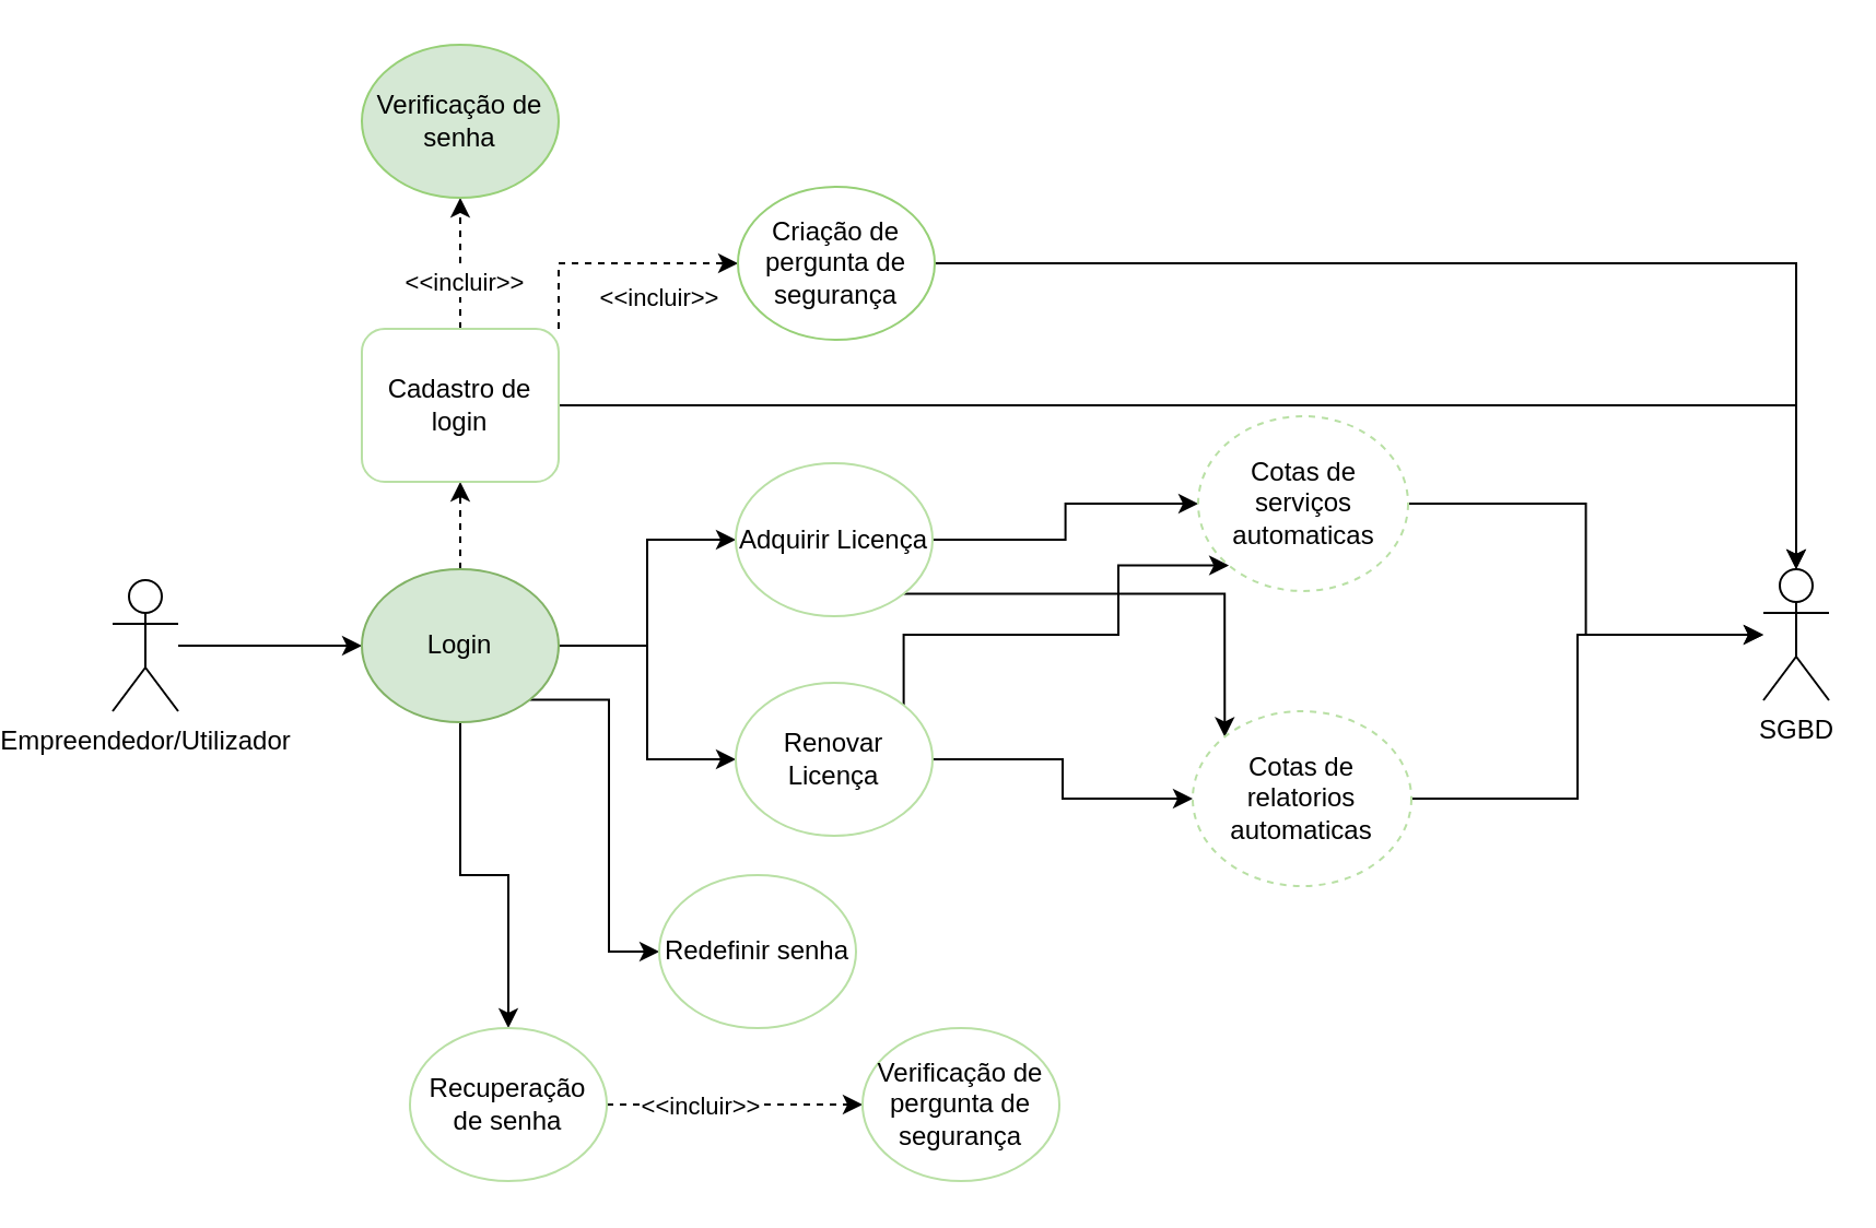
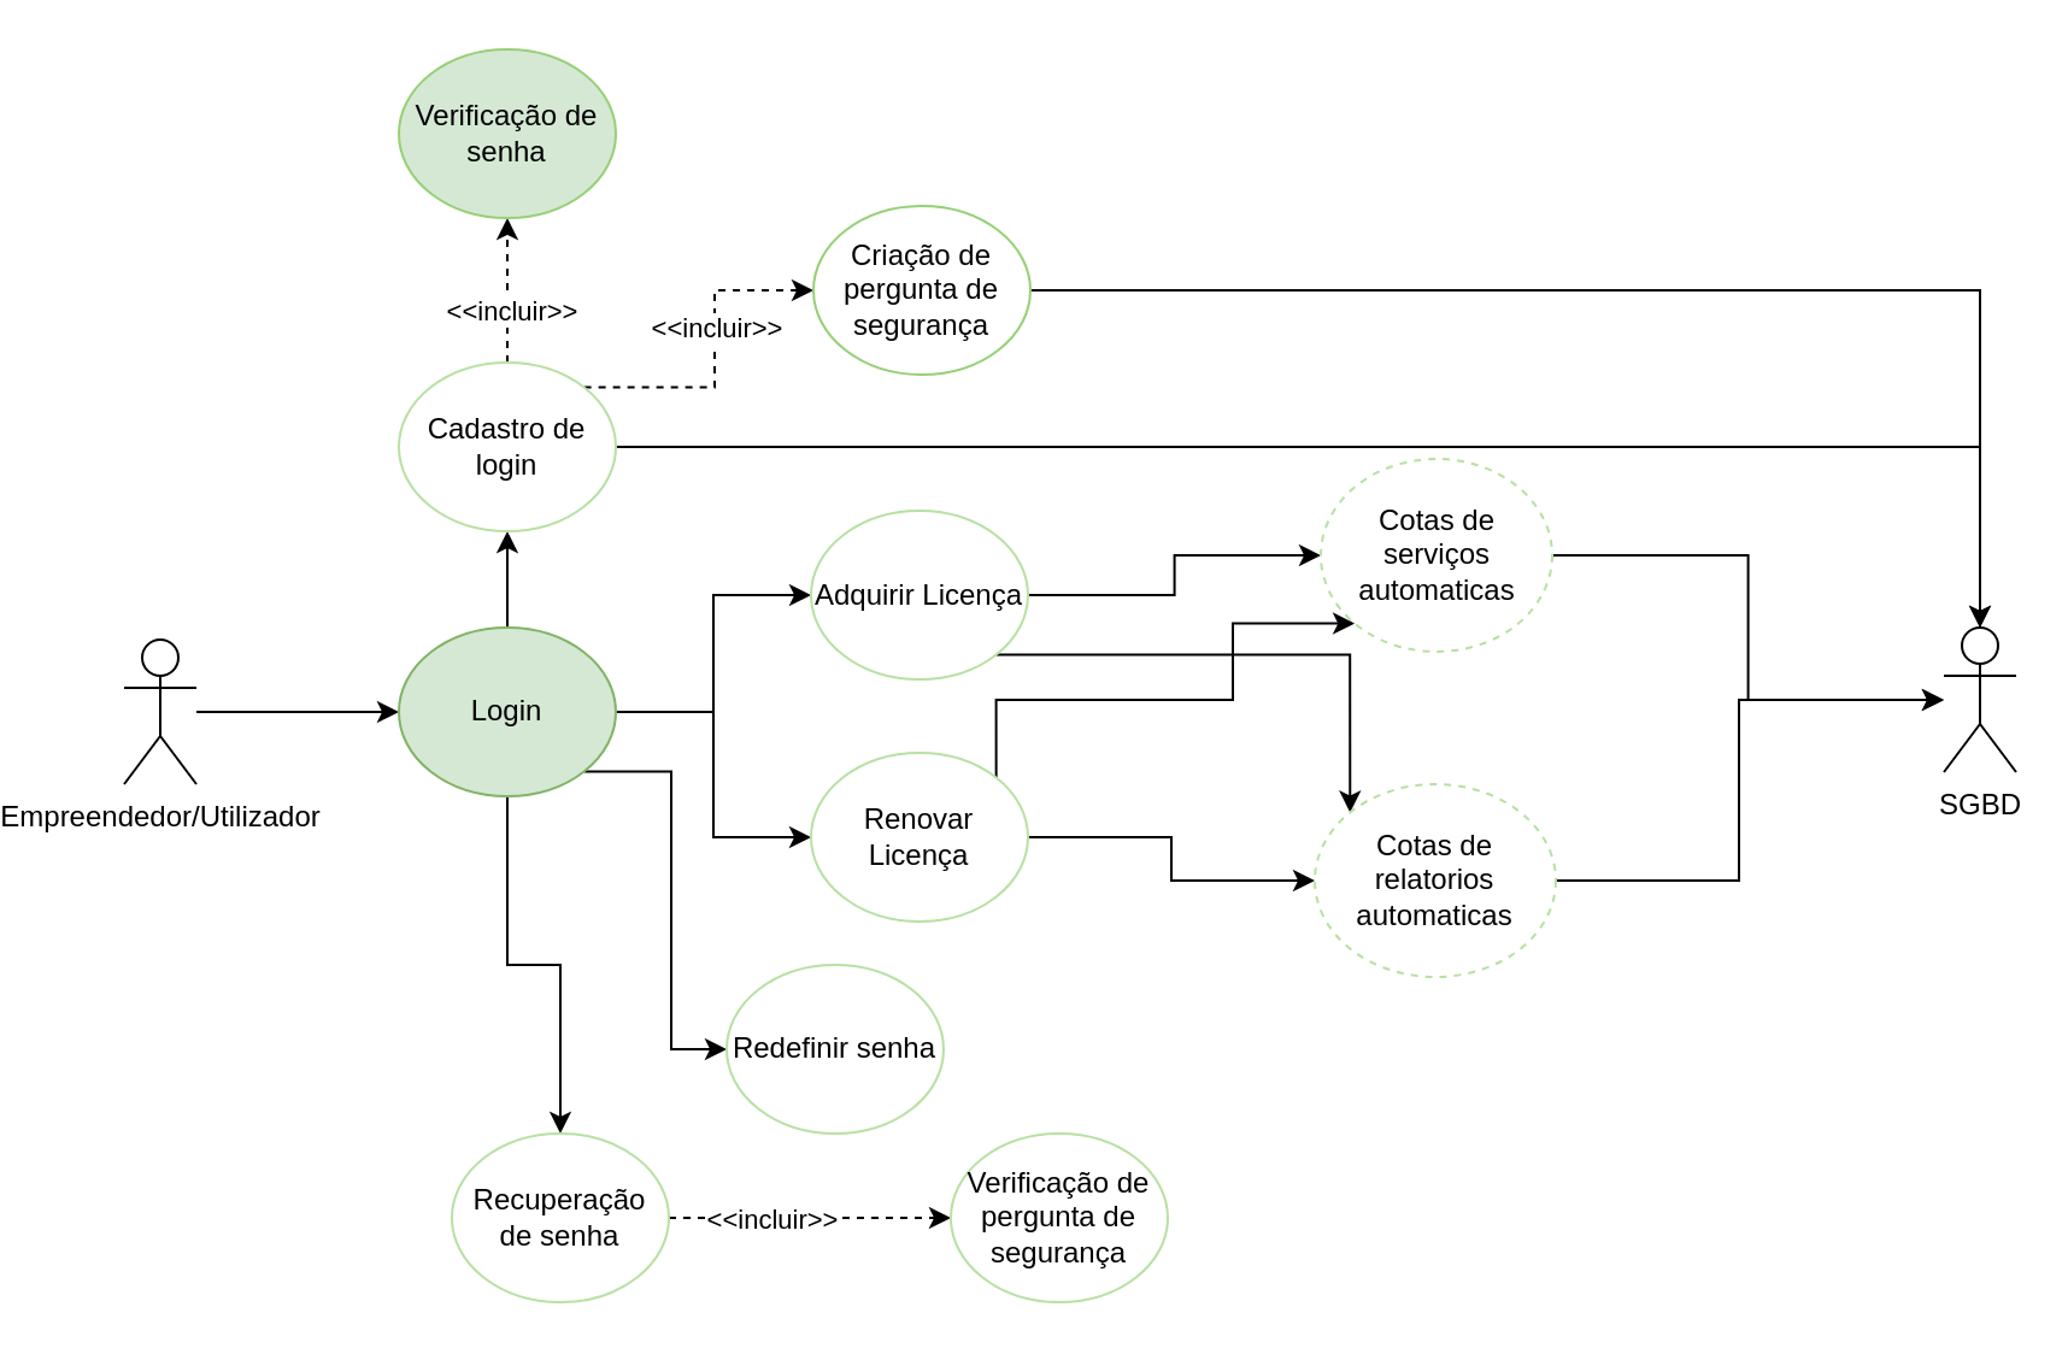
  <mxCell id="0" />
  <mxCell id="1" parent="0" />
  <mxCell id="2" value="" style="edgeStyle=orthogonalEdgeStyle;rounded=0;orthogonalLoop=1;jettySize=auto;html=1;" parent="1" source="3" target="9" edge="1"><mxGeometry relative="1" as="geometry" /></mxCell>
  <mxCell id="3" value="Empreendedor/Utilizador" style="shape=umlActor;verticalLabelPosition=bottom;verticalAlign=top;html=1;outlineConnect=0;labelBackgroundColor=none;" parent="1" vertex="1"><mxGeometry x="20" y="265" width="30" height="60" as="geometry" /></mxCell>
  <mxCell id="4" style="edgeStyle=orthogonalEdgeStyle;rounded=0;orthogonalLoop=1;jettySize=auto;html=1;exitX=0.5;exitY=1;exitDx=0;exitDy=0;" parent="1" source="9" target="18" edge="1"><mxGeometry relative="1" as="geometry" /></mxCell>
- <mxCell id="5" style="edgeStyle=orthogonalEdgeStyle;rounded=0;orthogonalLoop=1;jettySize=auto;html=1;exitX=0.5;exitY=0;exitDx=0;exitDy=0;entryX=0.5;entryY=1;entryDx=0;entryDy=0;dashed=1;" parent="1" source="9" target="15" edge="1"><mxGeometry relative="1" as="geometry" /></mxCell>
+ <mxCell id="5" style="edgeStyle=orthogonalEdgeStyle;rounded=0;orthogonalLoop=1;jettySize=auto;html=1;exitX=0.5;exitY=0;exitDx=0;exitDy=0;entryX=0.5;entryY=1;entryDx=0;entryDy=0;" parent="1" source="9" target="15" edge="1"><mxGeometry relative="1" as="geometry" /></mxCell>
  <mxCell id="6" style="edgeStyle=orthogonalEdgeStyle;rounded=0;orthogonalLoop=1;jettySize=auto;html=1;exitX=1;exitY=1;exitDx=0;exitDy=0;entryX=0;entryY=0.5;entryDx=0;entryDy=0;" parent="1" source="9" target="23" edge="1"><mxGeometry relative="1" as="geometry" /></mxCell>
  <mxCell id="7" style="edgeStyle=orthogonalEdgeStyle;rounded=0;orthogonalLoop=1;jettySize=auto;html=1;exitX=1;exitY=0.5;exitDx=0;exitDy=0;" parent="1" source="9" target="27" edge="1"><mxGeometry relative="1" as="geometry" /></mxCell>
  <mxCell id="8" style="edgeStyle=orthogonalEdgeStyle;rounded=0;orthogonalLoop=1;jettySize=auto;html=1;exitX=1;exitY=0.5;exitDx=0;exitDy=0;entryX=0;entryY=0.5;entryDx=0;entryDy=0;" parent="1" source="9" target="30" edge="1"><mxGeometry relative="1" as="geometry" /></mxCell>
  <mxCell id="9" value="Login" style="ellipse;whiteSpace=wrap;html=1;labelBackgroundColor=none;fillColor=#d5e8d4;strokeColor=#82b366;" parent="1" vertex="1"><mxGeometry x="134" y="260" width="90" height="70" as="geometry" /></mxCell>
  <mxCell id="10" style="edgeStyle=orthogonalEdgeStyle;rounded=0;orthogonalLoop=1;jettySize=auto;html=1;exitX=0.5;exitY=0;exitDx=0;exitDy=0;entryX=0.5;entryY=1;entryDx=0;entryDy=0;dashed=1;" parent="1" source="15" target="19" edge="1"><mxGeometry relative="1" as="geometry" /></mxCell>
  <mxCell id="11" value="&amp;lt;&amp;lt;incluir&amp;gt;&amp;gt;" style="edgeLabel;html=1;align=center;verticalAlign=middle;resizable=0;points=[];" parent="10" vertex="1" connectable="0"><mxGeometry x="-0.257" y="-1" relative="1" as="geometry"><mxPoint as="offset" /></mxGeometry></mxCell>
  <mxCell id="12" style="edgeStyle=orthogonalEdgeStyle;rounded=0;orthogonalLoop=1;jettySize=auto;html=1;exitX=1;exitY=0;exitDx=0;exitDy=0;entryX=0;entryY=0.5;entryDx=0;entryDy=0;dashed=1;" parent="1" source="15" target="21" edge="1"><mxGeometry relative="1" as="geometry" /></mxCell>
  <mxCell id="13" value="&amp;lt;&amp;lt;incluir&amp;gt;&amp;gt;" style="edgeLabel;html=1;align=center;verticalAlign=middle;resizable=0;points=[];" parent="12" vertex="1" connectable="0"><mxGeometry x="0.632" y="2" relative="1" as="geometry"><mxPoint x="-16" y="17" as="offset" /></mxGeometry></mxCell>
  <mxCell id="14" style="edgeStyle=orthogonalEdgeStyle;rounded=0;orthogonalLoop=1;jettySize=auto;html=1;exitX=1;exitY=0.5;exitDx=0;exitDy=0;" parent="1" source="15" target="22" edge="1"><mxGeometry relative="1" as="geometry" /></mxCell>
- <mxCell id="15" value="Cadastro de login" style="whiteSpace=wrap;html=1;labelBackgroundColor=none;strokeColor=#B9E0A5;rounded=1;" parent="1" vertex="1"><mxGeometry x="134" y="150" width="90" height="70" as="geometry" /></mxCell>
+ <mxCell id="15" value="Cadastro de login" style="ellipse;whiteSpace=wrap;html=1;labelBackgroundColor=none;strokeColor=#B9E0A5;" parent="1" vertex="1"><mxGeometry x="134" y="150" width="90" height="70" as="geometry" /></mxCell>
  <mxCell id="16" style="edgeStyle=orthogonalEdgeStyle;rounded=0;orthogonalLoop=1;jettySize=auto;html=1;exitX=1;exitY=0.5;exitDx=0;exitDy=0;dashed=1;entryX=0;entryY=0.5;entryDx=0;entryDy=0;" parent="1" source="18" target="24" edge="1"><mxGeometry relative="1" as="geometry" /></mxCell>
  <mxCell id="17" value="&amp;lt;&amp;lt;incluir&amp;gt;&amp;gt;" style="edgeLabel;html=1;align=center;verticalAlign=middle;resizable=0;points=[];" parent="16" vertex="1" connectable="0"><mxGeometry x="-0.28" relative="1" as="geometry"><mxPoint as="offset" /></mxGeometry></mxCell>
  <mxCell id="18" value="Recuperação de senha" style="ellipse;whiteSpace=wrap;html=1;labelBackgroundColor=none;strokeColor=#B9E0A5;" parent="1" vertex="1"><mxGeometry x="156" y="470" width="90" height="70" as="geometry" /></mxCell>
  <mxCell id="19" value="Verificação de senha" style="ellipse;whiteSpace=wrap;html=1;labelBackgroundColor=none;strokeColor=#97D077;fillColor=#d5e8d4;" parent="1" vertex="1"><mxGeometry x="134" y="20" width="90" height="70" as="geometry" /></mxCell>
  <mxCell id="20" style="edgeStyle=orthogonalEdgeStyle;rounded=0;orthogonalLoop=1;jettySize=auto;html=1;exitX=1;exitY=0.5;exitDx=0;exitDy=0;" parent="1" source="21" target="22" edge="1"><mxGeometry relative="1" as="geometry" /></mxCell>
  <mxCell id="21" value="Criação de pergunta de segurança" style="ellipse;whiteSpace=wrap;html=1;labelBackgroundColor=none;strokeColor=#97D077;" parent="1" vertex="1"><mxGeometry x="306" y="85" width="90" height="70" as="geometry" /></mxCell>
  <mxCell id="22" value="SGBD" style="shape=umlActor;verticalLabelPosition=bottom;verticalAlign=top;html=1;outlineConnect=0;labelBackgroundColor=none;" parent="1" vertex="1"><mxGeometry x="775" y="260" width="30" height="60" as="geometry" /></mxCell>
  <mxCell id="23" value="Redefinir senha" style="ellipse;whiteSpace=wrap;html=1;labelBackgroundColor=none;strokeColor=#B9E0A5;" parent="1" vertex="1"><mxGeometry x="270" y="400" width="90" height="70" as="geometry" /></mxCell>
  <mxCell id="24" value="Verificação de pergunta de segurança" style="ellipse;whiteSpace=wrap;html=1;labelBackgroundColor=none;strokeColor=#B9E0A5;" parent="1" vertex="1"><mxGeometry x="363" y="470" width="90" height="70" as="geometry" /></mxCell>
  <mxCell id="25" style="edgeStyle=orthogonalEdgeStyle;rounded=0;orthogonalLoop=1;jettySize=auto;html=1;exitX=1;exitY=0.5;exitDx=0;exitDy=0;entryX=0;entryY=0.5;entryDx=0;entryDy=0;" parent="1" source="27" target="32" edge="1"><mxGeometry relative="1" as="geometry" /></mxCell>
  <mxCell id="26" style="edgeStyle=orthogonalEdgeStyle;rounded=0;orthogonalLoop=1;jettySize=auto;html=1;exitX=1;exitY=1;exitDx=0;exitDy=0;entryX=0;entryY=0;entryDx=0;entryDy=0;" parent="1" source="27" target="34" edge="1"><mxGeometry relative="1" as="geometry" /></mxCell>
  <mxCell id="27" value="Adquirir Licença" style="ellipse;whiteSpace=wrap;html=1;labelBackgroundColor=none;strokeColor=#B9E0A5;" parent="1" vertex="1"><mxGeometry x="305" y="211.5" width="90" height="70" as="geometry" /></mxCell>
  <mxCell id="28" style="edgeStyle=orthogonalEdgeStyle;rounded=0;orthogonalLoop=1;jettySize=auto;html=1;exitX=1;exitY=0.5;exitDx=0;exitDy=0;entryX=0;entryY=0.5;entryDx=0;entryDy=0;" parent="1" source="30" target="34" edge="1"><mxGeometry relative="1" as="geometry" /></mxCell>
  <mxCell id="29" style="edgeStyle=orthogonalEdgeStyle;rounded=0;orthogonalLoop=1;jettySize=auto;html=1;exitX=1;exitY=0;exitDx=0;exitDy=0;entryX=0;entryY=1;entryDx=0;entryDy=0;" parent="1" source="30" target="32" edge="1"><mxGeometry relative="1" as="geometry"><Array as="points"><mxPoint x="382" y="290" /><mxPoint x="480" y="290" /><mxPoint x="480" y="258" /></Array></mxGeometry></mxCell>
  <mxCell id="30" value="Renovar Licença" style="ellipse;whiteSpace=wrap;html=1;labelBackgroundColor=none;strokeColor=#B9E0A5;" parent="1" vertex="1"><mxGeometry x="305" y="312" width="90" height="70" as="geometry" /></mxCell>
  <mxCell id="31" style="edgeStyle=orthogonalEdgeStyle;rounded=0;orthogonalLoop=1;jettySize=auto;html=1;exitX=1;exitY=0.5;exitDx=0;exitDy=0;" parent="1" source="32" target="22" edge="1"><mxGeometry relative="1" as="geometry" /></mxCell>
  <mxCell id="32" value="Cotas de serviços automaticas" style="ellipse;whiteSpace=wrap;html=1;labelBackgroundColor=none;dashed=1;strokeColor=#B9E0A5;" parent="1" vertex="1"><mxGeometry x="516.5" y="190" width="96" height="80" as="geometry" /></mxCell>
  <mxCell id="33" style="edgeStyle=orthogonalEdgeStyle;rounded=0;orthogonalLoop=1;jettySize=auto;html=1;exitX=1;exitY=0.5;exitDx=0;exitDy=0;" parent="1" source="34" target="22" edge="1"><mxGeometry relative="1" as="geometry"><Array as="points"><mxPoint x="690" y="365" /><mxPoint x="690" y="290" /></Array></mxGeometry></mxCell>
  <mxCell id="34" value="Cotas de relatorios automaticas" style="ellipse;whiteSpace=wrap;html=1;labelBackgroundColor=none;dashed=1;strokeColor=#B9E0A5;" parent="1" vertex="1"><mxGeometry x="514" y="325" width="100" height="80" as="geometry" /></mxCell>
